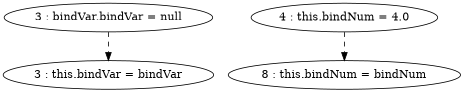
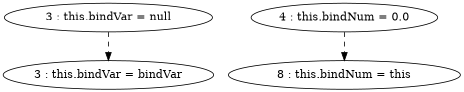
  digraph {
    edge [style=dashed]
    n1 [label="3 : this.bindVar = bindVar"]
-   "3 : this.bindVar = null" [label="3 : bindVar.bindVar = null"]
-   "4 : this.bindNum = 0.0" [label="4 : this.bindNum = 4.0"]
-   "8 : this.bindNum = bindNum"
+   "3 : this.bindVar = null"
+   "4 : this.bindNum = 0.0"
+   "8 : this.bindNum = bindNum" [label="8 : this.bindNum = this"]
    "3 : this.bindVar = null" -> n1
    "4 : this.bindNum = 0.0" -> "8 : this.bindNum = bindNum"
  }
